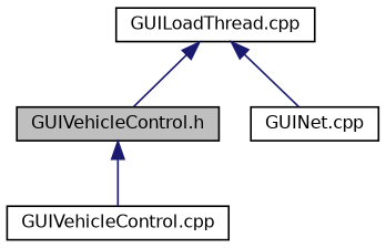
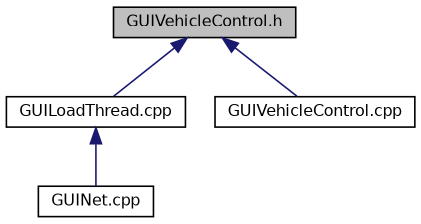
  digraph {
    node [color=black fillcolor=white fontname=Helvetica fontsize=10 shape=record style=filled]
    edge [color=midnightblue dir=back fontname=Helvetica fontsize=10 labelfontname=Helvetica labelfontsize=10 style=solid]
    n1 [fillcolor=grey75 fontcolor=black height=0.2 label="GUIVehicleControl.h" width=0.4]
    n2 [height=0.2 label="GUILoadThread.cpp" width=0.4]
    n3 [height=0.2 label="GUIVehicleControl.cpp" width=0.4]
    n4 [height=0.2 label="GUINet.cpp" width=0.4]
-   n2 -> n1
+   n1 -> n2
    n1 -> n3
    n2 -> n4
  }
